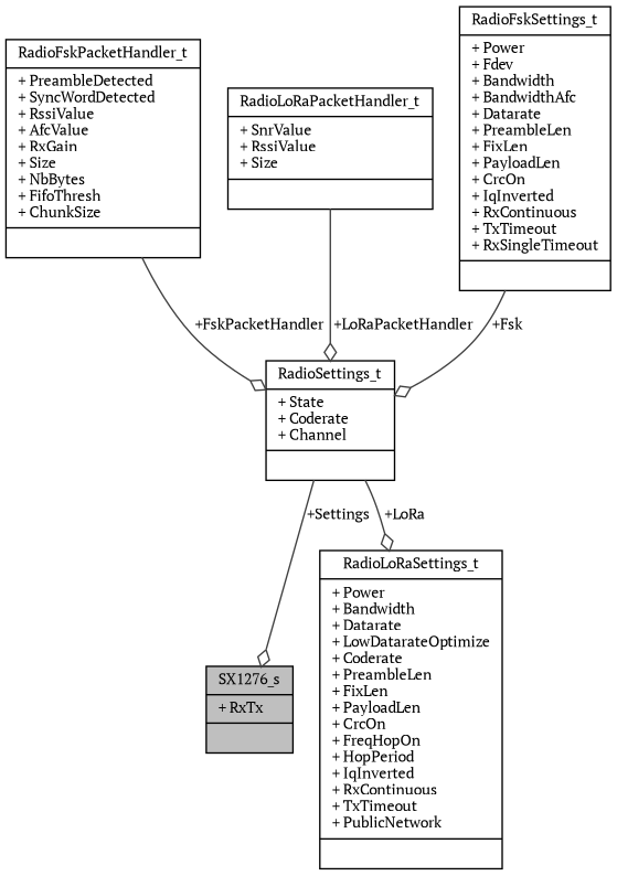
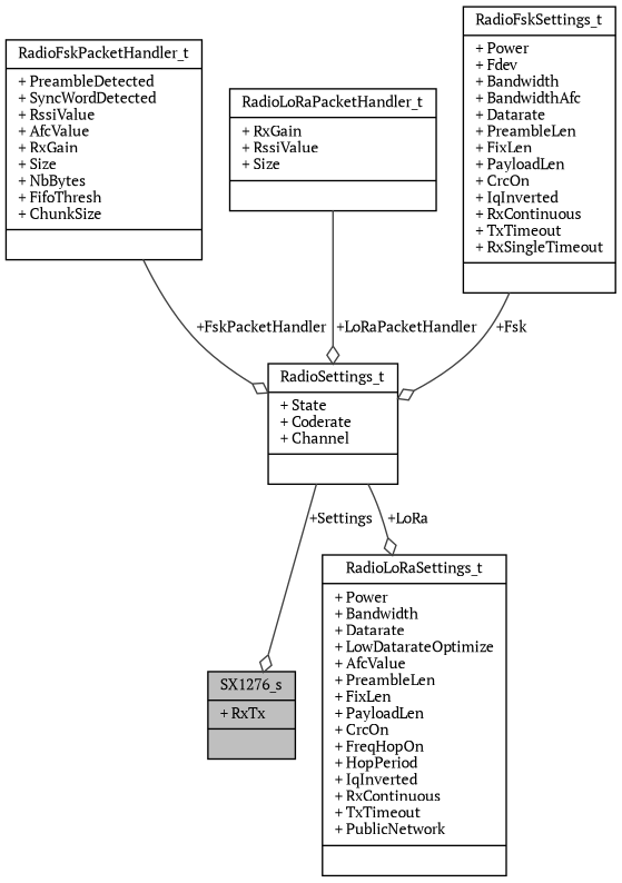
  digraph {
    fontname="PT Serif"
    node [color=black fillcolor=white fontname="PT Serif" fontsize=10 shape=record style=filled]
    edge [arrowhead=odiamond color=grey25 fontname="PT Serif" fontsize=10 labelfontname=Helvetica labelfontsize=10 style=solid]
    n1 [fillcolor=grey75 fontcolor=black height=0.2 label="{SX1276_s\n|+ RxTx\l|}" width=0.4]
    n2 [height=0.2 label="{RadioSettings_t\n|+ State\l+ Coderate\l+ Channel\l|}" width=0.4]
-   n3 [height=0.2 label="{RadioLoRaSettings_t\n|+ Power\l+ Bandwidth\l+ Datarate\l+ LowDatarateOptimize\l+ Coderate\l+ PreambleLen\l+ FixLen\l+ PayloadLen\l+ CrcOn\l+ FreqHopOn\l+ HopPeriod\l+ IqInverted\l+ RxContinuous\l+ TxTimeout\l+ PublicNetwork\l|}" width=0.4]
+   n3 [height=0.2 label="{RadioLoRaSettings_t\n|+ Power\l+ Bandwidth\l+ Datarate\l+ LowDatarateOptimize\l+ AfcValue\l+ PreambleLen\l+ FixLen\l+ PayloadLen\l+ CrcOn\l+ FreqHopOn\l+ HopPeriod\l+ IqInverted\l+ RxContinuous\l+ TxTimeout\l+ PublicNetwork\l|}" width=0.4]
    n4 [height=0.2 label="{RadioFskPacketHandler_t\n|+ PreambleDetected\l+ SyncWordDetected\l+ RssiValue\l+ AfcValue\l+ RxGain\l+ Size\l+ NbBytes\l+ FifoThresh\l+ ChunkSize\l|}" width=0.4]
-   n5 [height=0.2 label="{RadioLoRaPacketHandler_t\n|+ SnrValue\l+ RssiValue\l+ Size\l|}" width=0.4]
+   n5 [height=0.2 label="{RadioLoRaPacketHandler_t\n|+ RxGain\l+ RssiValue\l+ Size\l|}" width=0.4]
    n6 [height=0.2 label="{RadioFskSettings_t\n|+ Power\l+ Fdev\l+ Bandwidth\l+ BandwidthAfc\l+ Datarate\l+ PreambleLen\l+ FixLen\l+ PayloadLen\l+ CrcOn\l+ IqInverted\l+ RxContinuous\l+ TxTimeout\l+ RxSingleTimeout\l|}" width=0.4]
    n2 -> n1 [label=" +Settings"]
    n2 -> n3 [label=" +LoRa"]
    n4 -> n2 [label=" +FskPacketHandler"]
    n5 -> n2 [label=" +LoRaPacketHandler"]
    n6 -> n2 [label=" +Fsk"]
  }
